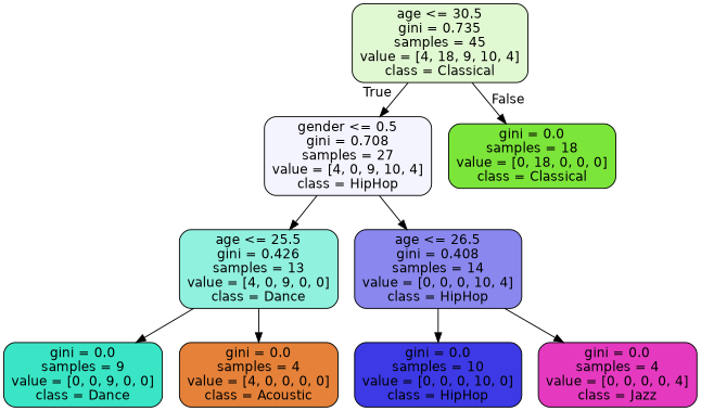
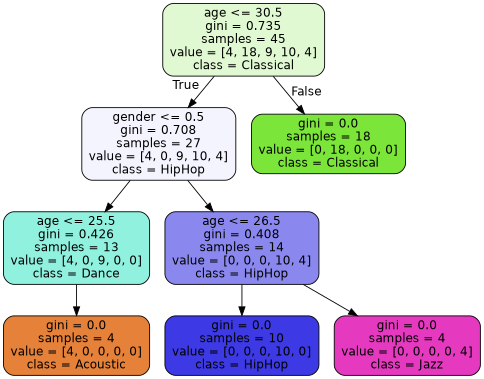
  digraph {
    node [color=black fontname=helvetica shape=box style="filled, rounded"]
    edge [fontname=helvetica]
    n1 [fillcolor="#e1f9d2" label="age <= 30.5\ngini = 0.735\nsamples = 45\nvalue = [4, 18, 9, 10, 4]\nclass = Classical"]
    n2 [fillcolor="#f4f4fe" label="gender <= 0.5\ngini = 0.708\nsamples = 27\nvalue = [4, 0, 9, 10, 4]\nclass = HipHop"]
    n3 [fillcolor="#7be539" label="gini = 0.0\nsamples = 18\nvalue = [0, 18, 0, 0, 0]\nclass = Classical"]
    n4 [fillcolor="#91f1df" label="age <= 25.5\ngini = 0.426\nsamples = 13\nvalue = [4, 0, 9, 0, 0]\nclass = Dance"]
    n5 [fillcolor="#8a88ef" label="age <= 26.5\ngini = 0.408\nsamples = 14\nvalue = [0, 0, 0, 10, 4]\nclass = HipHop"]
-   n6 [fillcolor="#39e5c5" label="gini = 0.0\nsamples = 9\nvalue = [0, 0, 9, 0, 0]\nclass = Dance"]
    n7 [fillcolor="#e58139" label="gini = 0.0\nsamples = 4\nvalue = [4, 0, 0, 0, 0]\nclass = Acoustic"]
    n8 [fillcolor="#3c39e5" label="gini = 0.0\nsamples = 10\nvalue = [0, 0, 0, 10, 0]\nclass = HipHop"]
    n9 [fillcolor="#e539c0" label="gini = 0.0\nsamples = 4\nvalue = [0, 0, 0, 0, 4]\nclass = Jazz"]
    n1 -> n2 [headlabel=True labelangle=45 labeldistance=2.5]
    n1 -> n3 [headlabel=False labelangle=-45 labeldistance=2.5]
    n2 -> n4
    n2 -> n5
-   n4 -> n6
    n4 -> n7
    n5 -> n8
    n5 -> n9
  }
